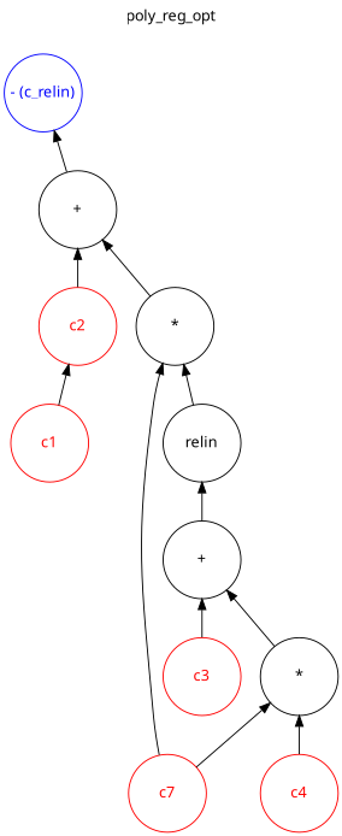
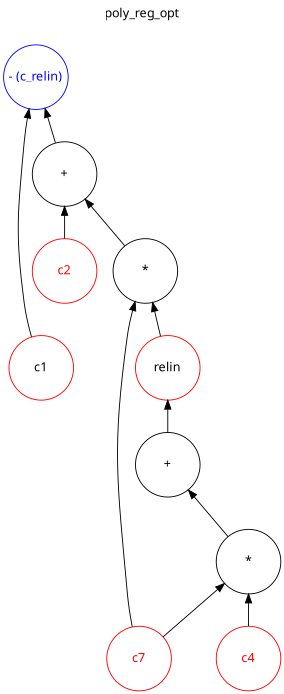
  digraph {
    fontname="Noto Sans"
    label=poly_reg_opt
    labelloc=t
    node [color=red fontcolor=red fontname="Noto Sans" margin=0 shape=circle style=solid]
    edge [dir=back fontname="Noto Sans"]
-   n1 [label=c1 width=1]
+   n1 [fontcolor=black label=c1 width=1]
    n2 [label=c2 width=1]
    n3 [label=c7 width=1]
-   n4 [label=c3 width=1]
    n5 [label=c4 width=1]
    n6 [color=black fontcolor=black label="*" width=1]
    n7 [color=black fontcolor=black label="+" width=1]
-   n8 [color=black fontcolor=black label=relin width=1]
+   n8 [fontcolor=black label=relin width=1]
    n9 [color=black fontcolor=black label="*" width=1]
    n10 [color=black fontcolor=black label="+" width=1]
    n11 [color=blue fontcolor=blue label="- (c_relin)" width=1]
    n6 -> n3
    n6 -> n5
-   n7 -> n4
    n7 -> n6
    n8 -> n7
    n9 -> n3
    n9 -> n8
    n10 -> n2
    n10 -> n9
-   n2 -> n1
+   n11 -> n1
    n11 -> n10
  }
